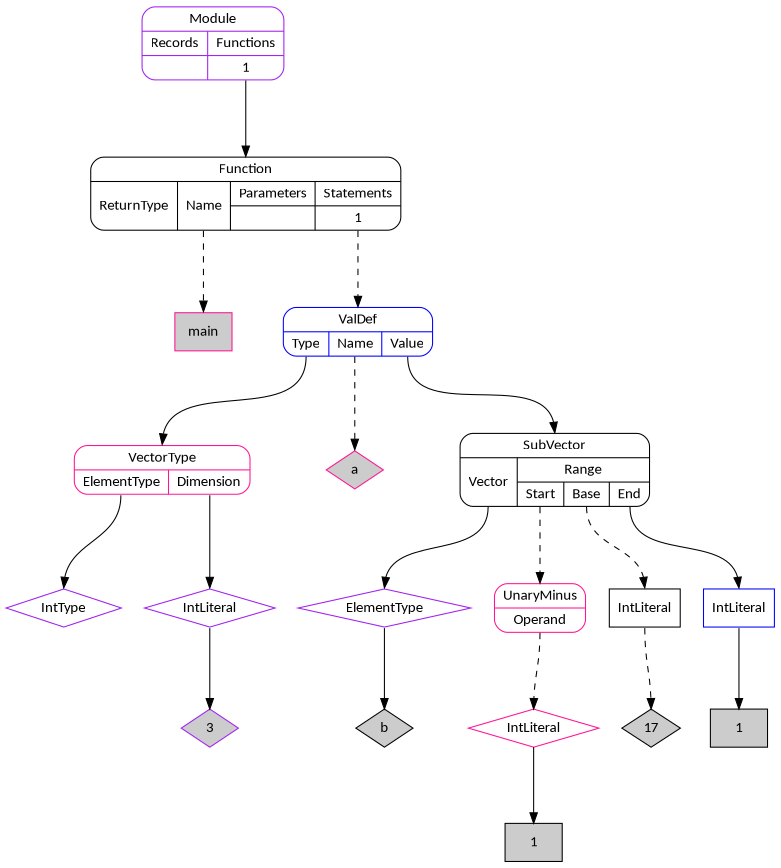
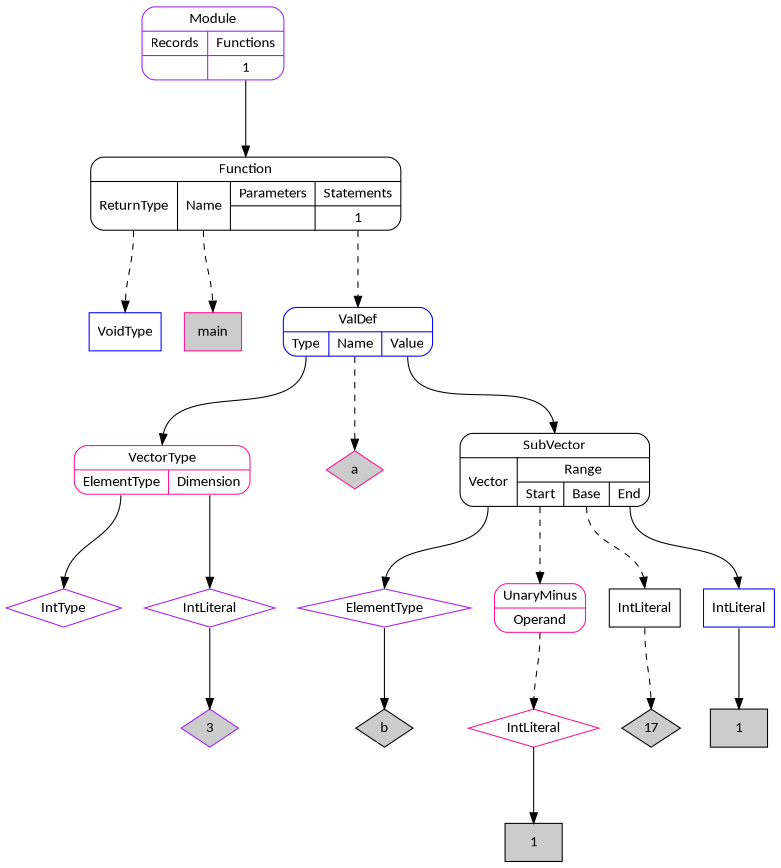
  digraph {
    nodesep=0.3
    ordering=out
    ranksep=1
    node [color=black fillcolor=white fontname=Calibri shape=diamond style=filled]
    edge [headport=n style=solid tailport=s]
+   n1 [color=blue label=VoidType shape=box]
    n2 [color=deeppink fillcolor="#cccccc" label=main shape=box]
    n3 [color=purple label=IntType]
    n4 [color=purple fillcolor="#cccccc" label=3]
    n5 [color=purple label=IntLiteral]
    n6 [color=deeppink label="{VectorType|{<p0>ElementType|<p1>Dimension}}" shape=Mrecord]
    n7 [color=deeppink fillcolor="#cccccc" label=a]
    n8 [fillcolor="#cccccc" label=b]
    n9 [color=purple label=ElementType]
    n10 [fillcolor="#cccccc" label=1 shape=box]
    n11 [color=deeppink label=IntLiteral]
    n12 [color=deeppink label="{UnaryMinus|{<p0>Operand}}" shape=Mrecord]
    n13 [fillcolor="#cccccc" label=17]
    n14 [label=IntLiteral shape=box]
    n15 [fillcolor="#cccccc" label=1 shape=box]
    n16 [color=blue label=IntLiteral shape=box]
    n17 [label="{SubVector|{<p0>Vector|{Range|{<p1_0>Start|<p1_1>Base|<p1_2>End}}}}" shape=Mrecord]
    n18 [color=blue label="{ValDef|{<p0>Type|<p1>Name|<p2>Value}}" shape=Mrecord]
    n19 [label="{Function|{<p0>ReturnType|<p1>Name|{Parameters|{}}|{Statements|{<p3_0>1}}}}" shape=Mrecord]
    n20 [color=purple label="{Module|{{Records|{}}|{Functions|{<p1_0>1}}}}" shape=Mrecord]
    n5 -> n4
    n6 -> n3 [tailport="p0:s"]
    n6 -> n5 [tailport="p1:s"]
    n9 -> n8
    n11 -> n10
    n12 -> n11 [style=dashed tailport="p0:s"]
    n14 -> n13 [style=dashed]
    n16 -> n15
    n17 -> n9 [tailport="p0:s"]
    n17 -> n12 [style=dashed tailport="p1_0:s"]
    n17 -> n14 [style=dashed tailport="p1_1:s"]
    n17 -> n16 [tailport="p1_2:s"]
    n18 -> n6 [tailport="p0:s"]
    n18 -> n7 [style=dashed tailport="p1:s"]
    n18 -> n17 [tailport="p2:s"]
+   n19 -> n1 [style=dashed tailport="p0:s"]
    n19 -> n2 [style=dashed tailport="p1:s"]
    n19 -> n18 [style=dashed tailport="p3_0:s"]
    n20 -> n19 [tailport="p1_0:s"]
  }
